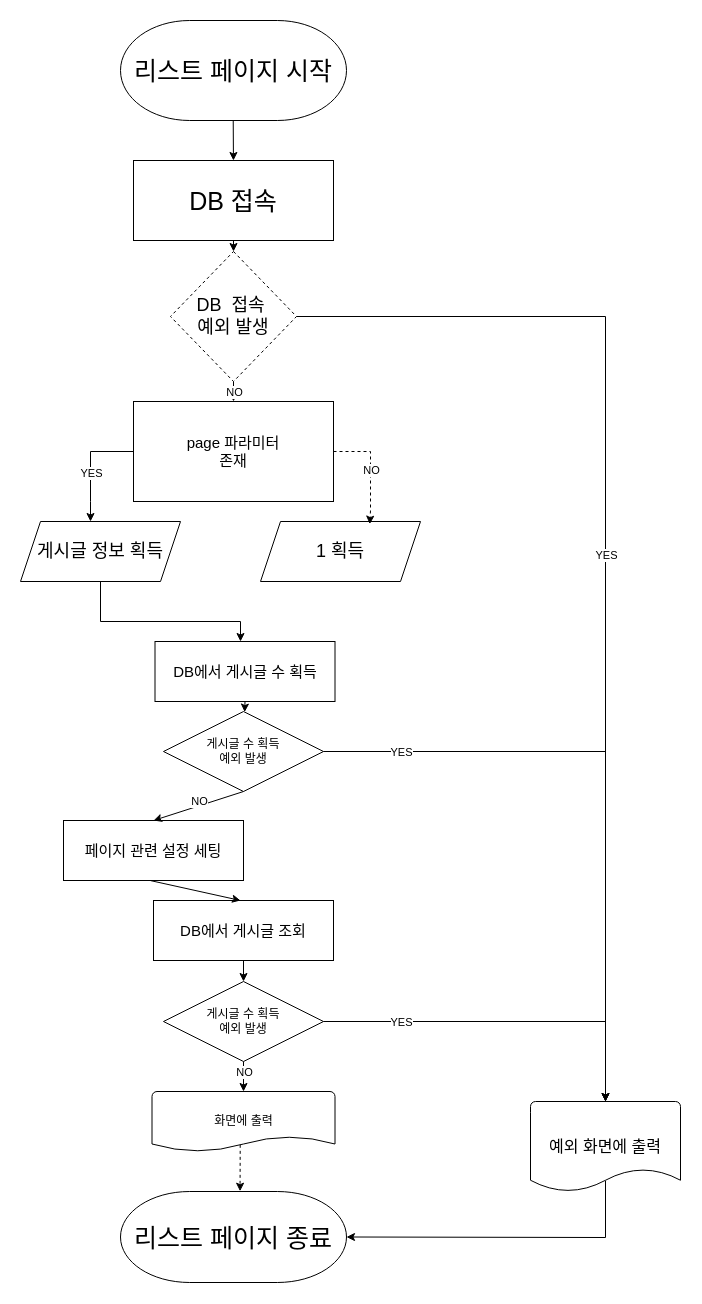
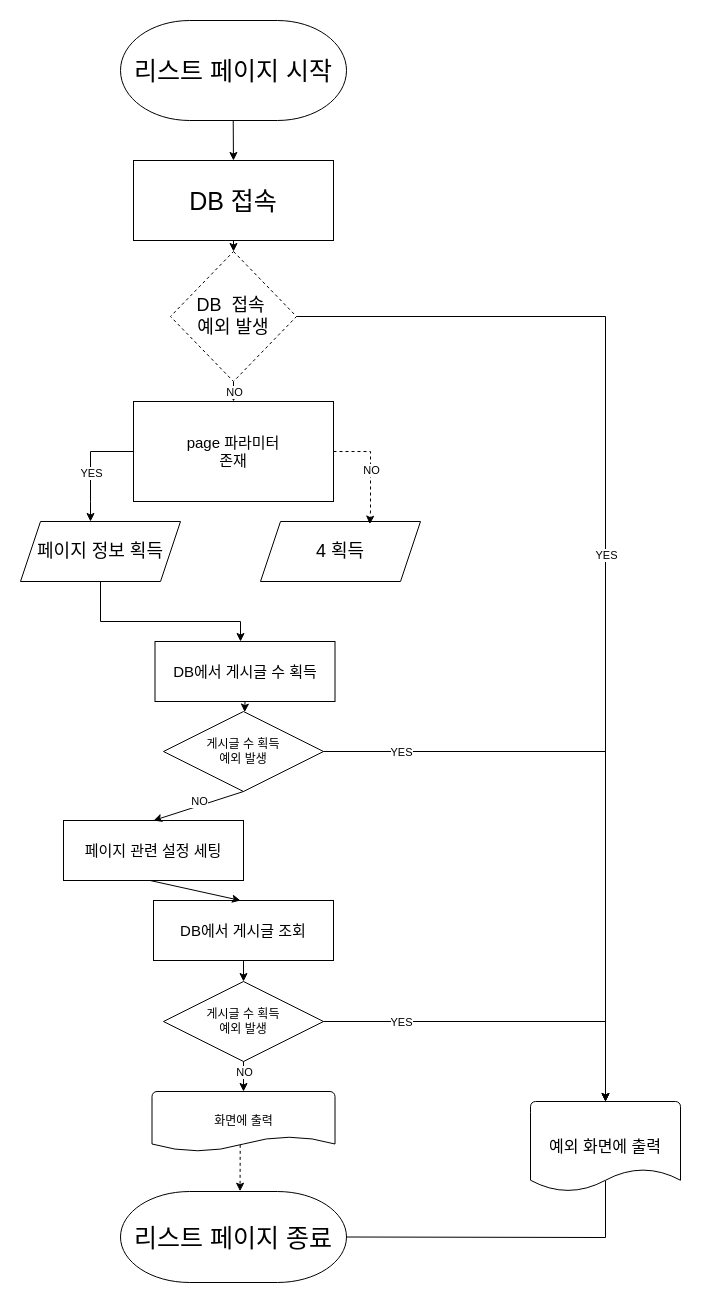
  <mxCell id="0" />
  <mxCell id="1" parent="0" />
  <mxCell id="2" value="&lt;span style=&quot;font-size: 25px;&quot;&gt;리스트 페이지 시작&lt;/span&gt;" style="strokeWidth=1;html=1;shape=mxgraph.flowchart.terminator;whiteSpace=wrap;" vertex="1" parent="1"><mxGeometry x="120" y="20" width="226" height="100" as="geometry" /></mxCell>
  <mxCell id="3" value="&lt;font style=&quot;font-size: 25px;&quot;&gt;DB 접속&lt;/font&gt;" style="rounded=0;whiteSpace=wrap;html=1;" vertex="1" parent="1"><mxGeometry x="133" y="160" width="200" height="80" as="geometry" /></mxCell>
  <mxCell id="4" value="" style="endArrow=classic;html=1;rounded=0;" edge="1" parent="1"><mxGeometry width="50" height="50" relative="1" as="geometry"><mxPoint x="232.72" y="120" as="sourcePoint" /><mxPoint x="232.96" y="160" as="targetPoint" /></mxGeometry></mxCell>
  <mxCell id="5" value="&lt;font style=&quot;font-size: 18px;&quot;&gt;DB&amp;nbsp; 접속&amp;nbsp;&lt;/font&gt;&lt;div style=&quot;font-size: 18px;&quot;&gt;&lt;font style=&quot;font-size: 18px;&quot;&gt;예외 발생&lt;/font&gt;&lt;/div&gt;" style="rhombus;whiteSpace=wrap;html=1;dashed=1;" vertex="1" parent="1"><mxGeometry x="170" y="251" width="126" height="130" as="geometry" /></mxCell>
  <mxCell id="6" value="" style="endArrow=classic;html=1;rounded=0;exitX=0.5;exitY=1;exitDx=0;exitDy=0;entryX=0.5;entryY=0;entryDx=0;entryDy=0;" edge="1" parent="1" source="3" target="5"><mxGeometry width="50" height="50" relative="1" as="geometry"><mxPoint x="239" y="300" as="sourcePoint" /><mxPoint x="289" y="250" as="targetPoint" /></mxGeometry></mxCell>
  <mxCell id="7" value="&lt;font style=&quot;font-size: 16px;&quot;&gt;예외 화면에 출력&lt;/font&gt;" style="strokeWidth=1;html=1;shape=mxgraph.flowchart.document2;whiteSpace=wrap;size=0.25;" vertex="1" parent="1"><mxGeometry x="530" y="1101" width="150" height="90" as="geometry" /></mxCell>
  <mxCell id="8" value="&lt;span style=&quot;font-size: 25px;&quot;&gt;리스트 페이지 종료&lt;/span&gt;" style="strokeWidth=1;html=1;shape=mxgraph.flowchart.terminator;whiteSpace=wrap;" vertex="1" parent="1"><mxGeometry x="120" y="1191" width="226" height="91" as="geometry" /></mxCell>
- <mxCell id="9" value="" style="endArrow=classic;html=1;rounded=0;exitX=0.5;exitY=0.88;exitDx=0;exitDy=0;exitPerimeter=0;entryX=1;entryY=0.5;entryDx=0;entryDy=0;entryPerimeter=0;" edge="1" parent="1" source="7" target="8"><mxGeometry width="50" height="50" relative="1" as="geometry"><mxPoint x="420" y="830" as="sourcePoint" /><mxPoint x="470" y="780" as="targetPoint" /><Array as="points"><mxPoint x="605" y="1237" /></Array></mxGeometry></mxCell>
- <mxCell id="10" value="&lt;font style=&quot;font-size: 18px;&quot;&gt;게시글 정보 획득&lt;/font&gt;" style="shape=parallelogram;perimeter=parallelogramPerimeter;whiteSpace=wrap;html=1;fixedSize=1;" vertex="1" parent="1"><mxGeometry x="20" y="521" width="160" height="60" as="geometry" /></mxCell>
+ <mxCell id="9" value="" style="endArrow=none;html=1;rounded=0;exitX=0.5;exitY=0.88;exitDx=0;exitDy=0;exitPerimeter=0;entryX=1;entryY=0.5;entryDx=0;entryDy=0;entryPerimeter=0;" edge="1" parent="1" source="7" target="8"><mxGeometry width="50" height="50" relative="1" as="geometry"><mxPoint x="420" y="830" as="sourcePoint" /><mxPoint x="470" y="780" as="targetPoint" /><Array as="points"><mxPoint x="605" y="1237" /></Array></mxGeometry></mxCell>
+ <mxCell id="10" value="&lt;font style=&quot;font-size: 18px;&quot;&gt;페이지 정보 획득&lt;/font&gt;" style="shape=parallelogram;perimeter=parallelogramPerimeter;whiteSpace=wrap;html=1;fixedSize=1;" vertex="1" parent="1"><mxGeometry x="20" y="521" width="160" height="60" as="geometry" /></mxCell>
  <mxCell id="11" value="&lt;font style=&quot;font-size: 15px;&quot;&gt;page 파라미터&lt;/font&gt;&lt;div style=&quot;font-size: 15px;&quot;&gt;&lt;font style=&quot;font-size: 15px;&quot;&gt;존재&lt;/font&gt;&lt;/div&gt;" style="whiteSpace=wrap;html=1;rounded=0;" vertex="1" parent="1"><mxGeometry x="133" y="401" width="200" height="100" as="geometry" /></mxCell>
  <mxCell id="12" value="" style="endArrow=classic;html=1;rounded=0;exitX=0;exitY=0.5;exitDx=0;exitDy=0;" edge="1" parent="1" source="11"><mxGeometry relative="1" as="geometry"><mxPoint x="190" y="640" as="sourcePoint" /><mxPoint x="90" y="521" as="targetPoint" /><Array as="points"><mxPoint x="90" y="451" /><mxPoint x="90" y="501" /></Array></mxGeometry></mxCell>
  <mxCell id="13" value="YES" style="edgeLabel;resizable=0;html=1;;align=center;verticalAlign=middle;" connectable="0" vertex="1" parent="12"><mxGeometry relative="1" as="geometry"><mxPoint y="7" as="offset" /></mxGeometry></mxCell>
- <mxCell id="14" value="&lt;font style=&quot;font-size: 18px;&quot;&gt;1 획득&lt;/font&gt;" style="shape=parallelogram;perimeter=parallelogramPerimeter;whiteSpace=wrap;html=1;fixedSize=1;" vertex="1" parent="1"><mxGeometry x="260" y="521" width="160" height="60" as="geometry" /></mxCell>
+ <mxCell id="14" value="&lt;font style=&quot;font-size: 18px;&quot;&gt;4 획득&lt;/font&gt;" style="shape=parallelogram;perimeter=parallelogramPerimeter;whiteSpace=wrap;html=1;fixedSize=1;" vertex="1" parent="1"><mxGeometry x="260" y="521" width="160" height="60" as="geometry" /></mxCell>
  <mxCell id="15" value="" style="endArrow=classic;html=1;rounded=0;exitX=1;exitY=0.5;exitDx=0;exitDy=0;entryX=0.683;entryY=0.044;entryDx=0;entryDy=0;entryPerimeter=0;dashed=1;" edge="1" parent="1" source="11" target="14"><mxGeometry relative="1" as="geometry"><mxPoint x="190" y="640" as="sourcePoint" /><mxPoint x="290" y="640" as="targetPoint" /><Array as="points"><mxPoint x="370" y="451" /><mxPoint x="370" y="510" /></Array></mxGeometry></mxCell>
  <mxCell id="16" value="NO" style="edgeLabel;resizable=0;html=1;;align=center;verticalAlign=middle;" connectable="0" vertex="1" parent="15"><mxGeometry relative="1" as="geometry" /></mxCell>
  <mxCell id="17" value="" style="endArrow=classic;html=1;rounded=0;exitX=0.5;exitY=1;exitDx=0;exitDy=0;entryX=0.5;entryY=0;entryDx=0;entryDy=0;" edge="1" parent="1" source="5" target="11"><mxGeometry relative="1" as="geometry"><mxPoint x="360" y="600" as="sourcePoint" /><mxPoint x="460" y="600" as="targetPoint" /></mxGeometry></mxCell>
  <mxCell id="18" value="NO" style="edgeLabel;resizable=0;html=1;;align=center;verticalAlign=middle;" connectable="0" vertex="1" parent="17"><mxGeometry relative="1" as="geometry" /></mxCell>
  <mxCell id="19" value="" style="endArrow=classic;html=1;rounded=0;exitX=1;exitY=0.5;exitDx=0;exitDy=0;entryX=0.5;entryY=0;entryDx=0;entryDy=0;entryPerimeter=0;" edge="1" parent="1" source="5" target="7"><mxGeometry relative="1" as="geometry"><mxPoint x="300" y="345" as="sourcePoint" /><mxPoint x="550" y="390" as="targetPoint" /><Array as="points"><mxPoint x="605" y="316" /></Array></mxGeometry></mxCell>
  <mxCell id="20" value="YES" style="edgeLabel;resizable=0;html=1;;align=center;verticalAlign=middle;" connectable="0" vertex="1" parent="19"><mxGeometry relative="1" as="geometry" /></mxCell>
  <mxCell id="21" value="&lt;font style=&quot;font-size: 15px;&quot;&gt;DB에서 게시글 수&amp;nbsp;&lt;/font&gt;&lt;span style=&quot;font-size: 15px; background-color: initial;&quot;&gt;획득&lt;/span&gt;" style="rounded=0;whiteSpace=wrap;html=1;" vertex="1" parent="1"><mxGeometry x="154.5" y="641" width="180" height="60" as="geometry" /></mxCell>
  <mxCell id="22" value="" style="endArrow=classic;html=1;rounded=0;exitX=0.5;exitY=1;exitDx=0;exitDy=0;" edge="1" parent="1" source="10"><mxGeometry width="50" height="50" relative="1" as="geometry"><mxPoint x="140" y="701" as="sourcePoint" /><mxPoint x="240" y="641" as="targetPoint" /><Array as="points"><mxPoint x="100" y="621" /><mxPoint x="240" y="621" /></Array></mxGeometry></mxCell>
  <mxCell id="23" value="&lt;span style=&quot;font-size: 15px;&quot;&gt;페이지 관련 설정 세팅&lt;/span&gt;" style="rounded=0;whiteSpace=wrap;html=1;" vertex="1" parent="1"><mxGeometry x="63" y="820" width="180" height="60" as="geometry" /></mxCell>
  <mxCell id="24" value="&lt;span style=&quot;font-size: 15px;&quot;&gt;DB에서 게시글 조회&lt;/span&gt;" style="rounded=0;whiteSpace=wrap;html=1;" vertex="1" parent="1"><mxGeometry x="153" y="900" width="180" height="60" as="geometry" /></mxCell>
  <mxCell id="25" value="" style="endArrow=classic;html=1;rounded=0;exitX=0.484;exitY=1.002;exitDx=0;exitDy=0;exitPerimeter=0;" edge="1" parent="1" source="23"><mxGeometry width="50" height="50" relative="1" as="geometry"><mxPoint x="230" y="1020" as="sourcePoint" /><mxPoint x="240" y="900" as="targetPoint" /></mxGeometry></mxCell>
  <mxCell id="26" value="화면에 출력" style="strokeWidth=1;html=1;shape=mxgraph.flowchart.document2;whiteSpace=wrap;size=0.25;" vertex="1" parent="1"><mxGeometry x="151.5" y="1091" width="183" height="60" as="geometry" /></mxCell>
  <mxCell id="27" value="" style="endArrow=classic;html=1;rounded=0;entryX=0.529;entryY=-0.003;entryDx=0;entryDy=0;entryPerimeter=0;exitX=0.482;exitY=0.889;exitDx=0;exitDy=0;exitPerimeter=0;dashed=1;" edge="1" parent="1" source="26" target="8"><mxGeometry width="50" height="50" relative="1" as="geometry"><mxPoint x="150" y="990" as="sourcePoint" /><mxPoint x="200" y="940" as="targetPoint" /></mxGeometry></mxCell>
  <mxCell id="28" value="게시글 수 획득&lt;div&gt;예외 발생&lt;/div&gt;" style="rhombus;whiteSpace=wrap;html=1;" vertex="1" parent="1"><mxGeometry x="163" y="711" width="160" height="80" as="geometry" /></mxCell>
  <mxCell id="29" value="" style="endArrow=classic;html=1;rounded=0;exitX=0.5;exitY=1;exitDx=0;exitDy=0;" edge="1" parent="1" source="21" target="28"><mxGeometry width="50" height="50" relative="1" as="geometry"><mxPoint x="260" y="931" as="sourcePoint" /><mxPoint x="310" y="881" as="targetPoint" /></mxGeometry></mxCell>
  <mxCell id="30" value="" style="endArrow=classic;html=1;rounded=0;exitX=1;exitY=0.5;exitDx=0;exitDy=0;entryX=0.5;entryY=0;entryDx=0;entryDy=0;entryPerimeter=0;" edge="1" parent="1" source="28" target="7"><mxGeometry relative="1" as="geometry"><mxPoint x="280" y="801" as="sourcePoint" /><mxPoint x="380" y="801" as="targetPoint" /><Array as="points"><mxPoint x="605" y="751" /></Array></mxGeometry></mxCell>
  <mxCell id="31" value="YES" style="edgeLabel;resizable=0;html=1;;align=center;verticalAlign=middle;" connectable="0" vertex="1" parent="30"><mxGeometry relative="1" as="geometry"><mxPoint x="-205" y="-34" as="offset" /></mxGeometry></mxCell>
  <mxCell id="32" value="" style="endArrow=classic;html=1;rounded=0;exitX=0.5;exitY=1;exitDx=0;exitDy=0;entryX=0.5;entryY=0;entryDx=0;entryDy=0;" edge="1" parent="1" source="28" target="23"><mxGeometry relative="1" as="geometry"><mxPoint x="280" y="801" as="sourcePoint" /><mxPoint x="380" y="801" as="targetPoint" /></mxGeometry></mxCell>
  <mxCell id="33" value="NO" style="edgeLabel;resizable=0;html=1;;align=center;verticalAlign=middle;" connectable="0" vertex="1" parent="32"><mxGeometry relative="1" as="geometry"><mxPoint y="-5" as="offset" /></mxGeometry></mxCell>
  <mxCell id="34" value="게시글 수 획득&lt;div&gt;예외 발생&lt;/div&gt;" style="rhombus;whiteSpace=wrap;html=1;" vertex="1" parent="1"><mxGeometry x="163" y="981" width="160" height="80" as="geometry" /></mxCell>
  <mxCell id="35" value="" style="endArrow=classic;html=1;rounded=0;exitX=0.5;exitY=1;exitDx=0;exitDy=0;" edge="1" parent="1" source="24" target="34"><mxGeometry width="50" height="50" relative="1" as="geometry"><mxPoint x="290" y="941" as="sourcePoint" /><mxPoint x="340" y="891" as="targetPoint" /></mxGeometry></mxCell>
  <mxCell id="36" value="" style="endArrow=classic;html=1;rounded=0;exitX=1;exitY=0.5;exitDx=0;exitDy=0;entryX=0.5;entryY=0;entryDx=0;entryDy=0;entryPerimeter=0;" edge="1" parent="1" source="34" target="7"><mxGeometry relative="1" as="geometry"><mxPoint x="260" y="1061" as="sourcePoint" /><mxPoint x="360" y="1061" as="targetPoint" /><Array as="points"><mxPoint x="605" y="1021" /></Array></mxGeometry></mxCell>
  <mxCell id="37" value="YES" style="edgeLabel;resizable=0;html=1;;align=center;verticalAlign=middle;" connectable="0" vertex="1" parent="36"><mxGeometry relative="1" as="geometry"><mxPoint x="-104" as="offset" /></mxGeometry></mxCell>
  <mxCell id="38" value="" style="endArrow=classic;html=1;rounded=0;exitX=0.5;exitY=1;exitDx=0;exitDy=0;" edge="1" parent="1" source="34" target="26"><mxGeometry relative="1" as="geometry"><mxPoint x="250" y="1111" as="sourcePoint" /><mxPoint x="350" y="1111" as="targetPoint" /></mxGeometry></mxCell>
  <mxCell id="39" value="NO" style="edgeLabel;resizable=0;html=1;;align=center;verticalAlign=middle;" connectable="0" vertex="1" parent="38"><mxGeometry relative="1" as="geometry"><mxPoint y="-5" as="offset" /></mxGeometry></mxCell>
